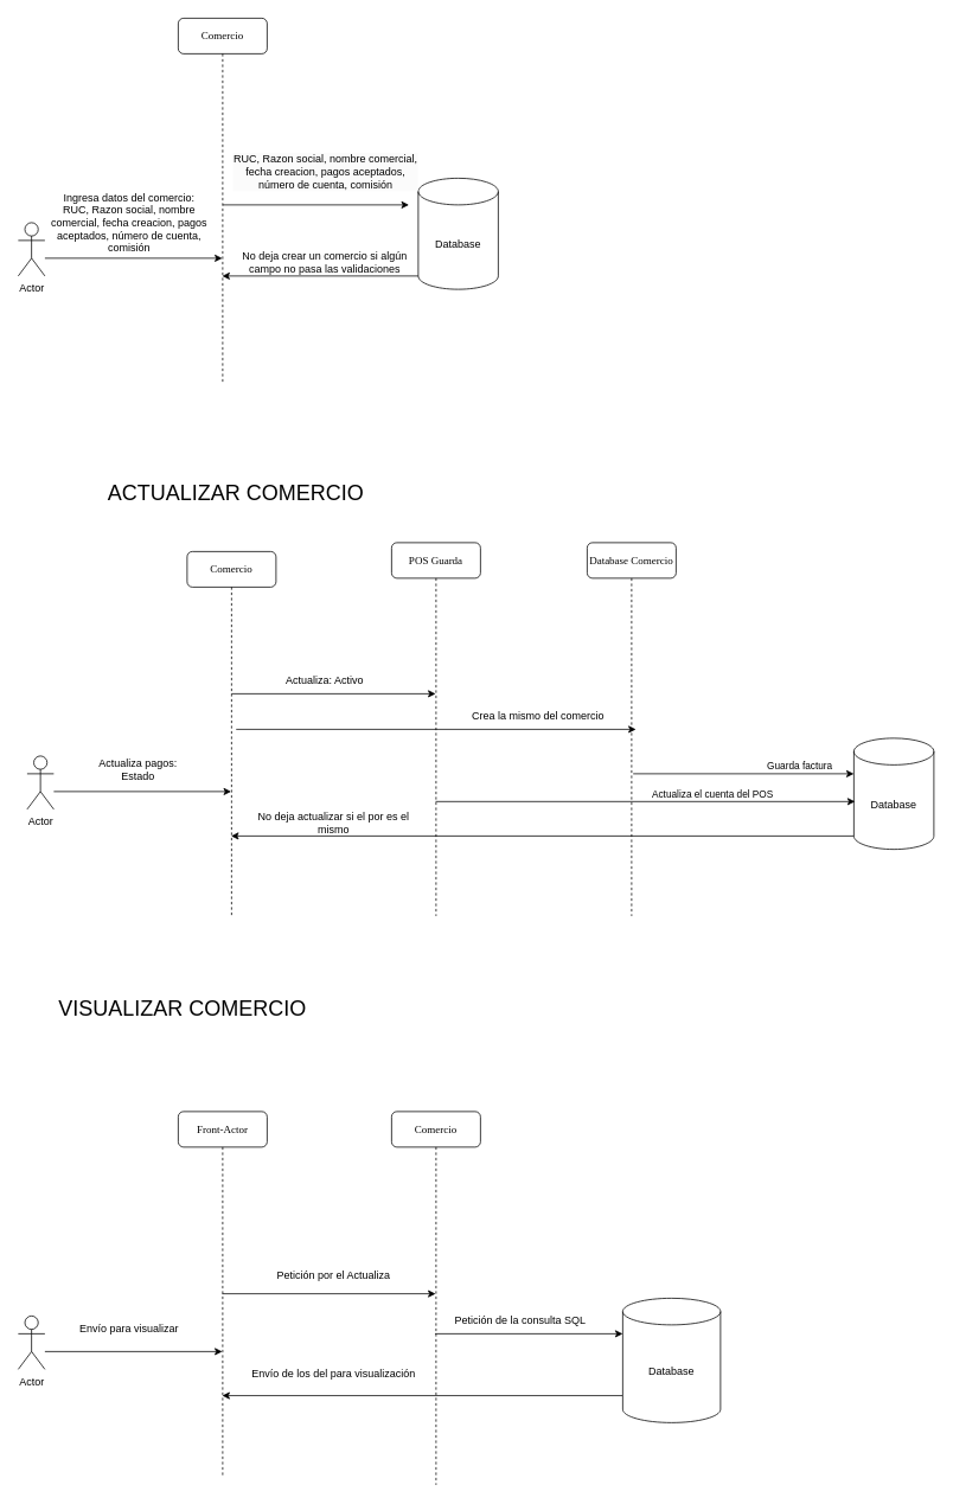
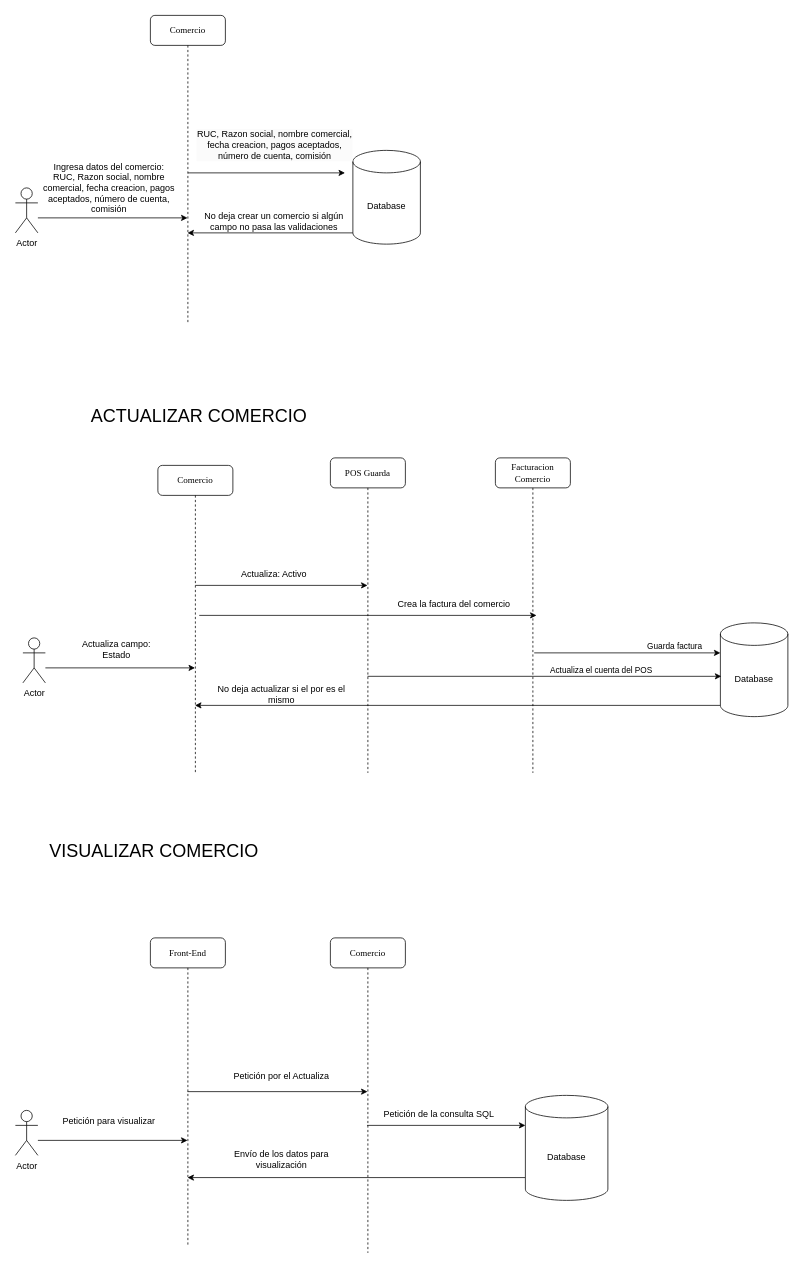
  <mxCell id="0" />
  <mxCell id="1" parent="0" />
  <mxCell id="2" value="Comercio" style="shape=umlLifeline;perimeter=lifelinePerimeter;whiteSpace=wrap;html=1;container=1;collapsible=0;recursiveResize=0;outlineConnect=0;rounded=1;shadow=0;comic=0;labelBackgroundColor=none;strokeWidth=1;fontFamily=Verdana;fontSize=12;align=center;" parent="1" vertex="1"><mxGeometry x="200" y="20" width="100" height="410" as="geometry" /></mxCell>
  <mxCell id="3" value="Actor" style="shape=umlActor;verticalLabelPosition=bottom;verticalAlign=top;html=1;outlineConnect=0;" vertex="1" parent="1"><mxGeometry x="20" y="250" width="30" height="60" as="geometry" /></mxCell>
  <mxCell id="4" value="" style="endArrow=classic;html=1;rounded=0;" edge="1" parent="1" target="2"><mxGeometry width="50" height="50" relative="1" as="geometry"><mxPoint x="50" y="290" as="sourcePoint" /><mxPoint x="210" y="300" as="targetPoint" /></mxGeometry></mxCell>
  <mxCell id="5" value="" style="endArrow=classic;html=1;rounded=0;" edge="1" parent="1"><mxGeometry width="50" height="50" relative="1" as="geometry"><mxPoint x="250" y="230" as="sourcePoint" /><mxPoint x="459.5" y="230" as="targetPoint" /></mxGeometry></mxCell>
  <mxCell id="6" value="Ingresa datos del comercio:&lt;div&gt;RUC, Razon social, nombre comercial, fecha creacion, pagos aceptados, número de cuenta, comisión&lt;/div&gt;" style="text;strokeColor=none;align=center;fillColor=none;html=1;verticalAlign=middle;whiteSpace=wrap;rounded=0;" vertex="1" parent="1"><mxGeometry x="50" y="235" width="190" height="30" as="geometry" /></mxCell>
  <mxCell id="7" value="Database" style="shape=cylinder3;whiteSpace=wrap;html=1;boundedLbl=1;backgroundOutline=1;size=15;" vertex="1" parent="1"><mxGeometry x="470" y="200" width="90" height="125" as="geometry" /></mxCell>
  <mxCell id="8" value="" style="endArrow=classic;html=1;rounded=0;exitX=0;exitY=1;exitDx=0;exitDy=-15;exitPerimeter=0;" edge="1" parent="1" source="7" target="2"><mxGeometry width="50" height="50" relative="1" as="geometry"><mxPoint x="410.75" y="308.75" as="sourcePoint" /><mxPoint x="260" y="309" as="targetPoint" /></mxGeometry></mxCell>
  <mxCell id="9" value="No deja crear un comercio si algún campo no pasa las validaciones" style="text;strokeColor=none;align=center;fillColor=none;html=1;verticalAlign=middle;whiteSpace=wrap;rounded=0;" vertex="1" parent="1"><mxGeometry x="270" y="280" width="190" height="30" as="geometry" /></mxCell>
  <mxCell id="10" value="&lt;font style=&quot;font-size: 24px;&quot;&gt;ACTUALIZAR COMERCIO&lt;/font&gt;" style="text;strokeColor=none;align=center;fillColor=none;html=1;verticalAlign=middle;whiteSpace=wrap;rounded=0;" vertex="1" parent="1"><mxGeometry x="95" y="510" width="340" height="90" as="geometry" /></mxCell>
  <mxCell id="11" value="Comercio" style="shape=umlLifeline;perimeter=lifelinePerimeter;whiteSpace=wrap;html=1;container=1;collapsible=0;recursiveResize=0;outlineConnect=0;rounded=1;shadow=0;comic=0;labelBackgroundColor=none;strokeWidth=1;fontFamily=Verdana;fontSize=12;align=center;" vertex="1" parent="1"><mxGeometry x="210" y="620" width="100" height="410" as="geometry" /></mxCell>
  <mxCell id="12" value="Actor" style="shape=umlActor;verticalLabelPosition=bottom;verticalAlign=top;html=1;outlineConnect=0;" vertex="1" parent="1"><mxGeometry x="30" y="850" width="30" height="60" as="geometry" /></mxCell>
  <mxCell id="13" value="" style="endArrow=classic;html=1;rounded=0;" edge="1" parent="1" target="11"><mxGeometry width="50" height="50" relative="1" as="geometry"><mxPoint x="60" y="890" as="sourcePoint" /><mxPoint x="220" y="900" as="targetPoint" /></mxGeometry></mxCell>
  <mxCell id="14" value="" style="endArrow=classic;html=1;rounded=0;" edge="1" parent="1"><mxGeometry width="50" height="50" relative="1" as="geometry"><mxPoint x="260" y="780" as="sourcePoint" /><mxPoint x="489.5" y="780" as="targetPoint" /></mxGeometry></mxCell>
- <mxCell id="15" value="Actualiza pagos:&lt;div&gt;Estado&lt;/div&gt;" style="text;strokeColor=none;align=center;fillColor=none;html=1;verticalAlign=middle;whiteSpace=wrap;rounded=0;" vertex="1" parent="1"><mxGeometry x="60" y="850" width="190" height="30" as="geometry" /></mxCell>
+ <mxCell id="15" value="Actualiza campo:&lt;div&gt;Estado&lt;/div&gt;" style="text;strokeColor=none;align=center;fillColor=none;html=1;verticalAlign=middle;whiteSpace=wrap;rounded=0;" vertex="1" parent="1"><mxGeometry x="60" y="850" width="190" height="30" as="geometry" /></mxCell>
  <mxCell id="16" value="Database" style="shape=cylinder3;whiteSpace=wrap;html=1;boundedLbl=1;backgroundOutline=1;size=15;" vertex="1" parent="1"><mxGeometry x="960" y="830" width="90" height="125" as="geometry" /></mxCell>
  <mxCell id="17" value="&lt;div style=&quot;forced-color-adjust: none; color: rgb(0, 0, 0); font-family: Helvetica; font-size: 12px; font-style: normal; font-variant-ligatures: normal; font-variant-caps: normal; font-weight: 400; letter-spacing: normal; orphans: 2; text-align: center; text-indent: 0px; text-transform: none; widows: 2; word-spacing: 0px; -webkit-text-stroke-width: 0px; white-space: normal; background-color: rgb(251, 251, 251); text-decoration-thickness: initial; text-decoration-style: initial; text-decoration-color: initial;&quot;&gt;RUC, Razon social, nombre comercial, fecha creacion, pagos aceptados, número de cuenta, comisión&lt;/div&gt;" style="text;whiteSpace=wrap;html=1;" vertex="1" parent="1"><mxGeometry x="260" y="165" width="210" height="70" as="geometry" /></mxCell>
  <mxCell id="18" value="&lt;span style=&quot;background-color: transparent; color: light-dark(rgb(0, 0, 0), rgb(255, 255, 255));&quot;&gt;Actualiza: Activo&lt;/span&gt;" style="text;strokeColor=none;align=center;fillColor=none;html=1;verticalAlign=middle;whiteSpace=wrap;rounded=0;" vertex="1" parent="1"><mxGeometry x="270" y="750" width="190" height="30" as="geometry" /></mxCell>
  <mxCell id="19" value="POS Guarda" style="shape=umlLifeline;perimeter=lifelinePerimeter;whiteSpace=wrap;html=1;container=1;collapsible=0;recursiveResize=0;outlineConnect=0;rounded=1;shadow=0;comic=0;labelBackgroundColor=none;strokeWidth=1;fontFamily=Verdana;fontSize=12;align=center;" vertex="1" parent="1"><mxGeometry x="440" y="610" width="100" height="420" as="geometry" /></mxCell>
  <mxCell id="20" value="" style="endArrow=classic;html=1;rounded=0;" edge="1" parent="19"><mxGeometry width="50" height="50" relative="1" as="geometry"><mxPoint x="-174.854" y="210" as="sourcePoint" /><mxPoint x="274.86" y="210" as="targetPoint" /></mxGeometry></mxCell>
  <mxCell id="21" value="No deja actualizar si el por es el mismo" style="text;strokeColor=none;align=center;fillColor=none;html=1;verticalAlign=middle;whiteSpace=wrap;rounded=0;" vertex="1" parent="1"><mxGeometry x="270" y="910" width="210" height="30" as="geometry" /></mxCell>
  <mxCell id="22" value="" style="endArrow=classic;html=1;rounded=0;exitX=0;exitY=1;exitDx=0;exitDy=-15;exitPerimeter=0;" edge="1" parent="1" source="16" target="11"><mxGeometry width="50" height="50" relative="1" as="geometry"><mxPoint x="490" y="950" as="sourcePoint" /><mxPoint x="540" y="900" as="targetPoint" /></mxGeometry></mxCell>
- <mxCell id="23" value="Database Comercio" style="shape=umlLifeline;perimeter=lifelinePerimeter;whiteSpace=wrap;html=1;container=1;collapsible=0;recursiveResize=0;outlineConnect=0;rounded=1;shadow=0;comic=0;labelBackgroundColor=none;strokeWidth=1;fontFamily=Verdana;fontSize=12;align=center;" vertex="1" parent="1"><mxGeometry x="660" y="610" width="100" height="420" as="geometry" /></mxCell>
- <mxCell id="24" value="Crea la mismo del comercio" style="text;strokeColor=none;align=center;fillColor=none;html=1;verticalAlign=middle;whiteSpace=wrap;rounded=0;" vertex="1" parent="1"><mxGeometry x="510" y="790" width="190" height="30" as="geometry" /></mxCell>
+ <mxCell id="23" value="Facturacion Comercio" style="shape=umlLifeline;perimeter=lifelinePerimeter;whiteSpace=wrap;html=1;container=1;collapsible=0;recursiveResize=0;outlineConnect=0;rounded=1;shadow=0;comic=0;labelBackgroundColor=none;strokeWidth=1;fontFamily=Verdana;fontSize=12;align=center;" vertex="1" parent="1"><mxGeometry x="660" y="610" width="100" height="420" as="geometry" /></mxCell>
+ <mxCell id="24" value="Crea la factura del comercio" style="text;strokeColor=none;align=center;fillColor=none;html=1;verticalAlign=middle;whiteSpace=wrap;rounded=0;" vertex="1" parent="1"><mxGeometry x="510" y="790" width="190" height="30" as="geometry" /></mxCell>
  <mxCell id="25" value="" style="endArrow=classic;html=1;rounded=0;entryX=0.014;entryY=0.57;entryDx=0;entryDy=0;entryPerimeter=0;" edge="1" parent="1" source="19" target="16"><mxGeometry width="50" height="50" relative="1" as="geometry"><mxPoint x="630" y="740" as="sourcePoint" /><mxPoint x="680" y="690" as="targetPoint" /></mxGeometry></mxCell>
  <mxCell id="26" value="" style="endArrow=classic;html=1;rounded=0;entryX=-0.028;entryY=0.39;entryDx=0;entryDy=0;entryPerimeter=0;" edge="1" parent="1"><mxGeometry width="50" height="50" relative="1" as="geometry"><mxPoint x="711.77" y="870" as="sourcePoint" /><mxPoint x="960" y="870" as="targetPoint" /></mxGeometry></mxCell>
  <mxCell id="27" value="Guarda factura" style="edgeLabel;html=1;align=center;verticalAlign=middle;resizable=0;points=[];" vertex="1" connectable="0" parent="26"><mxGeometry x="0.325" y="4" relative="1" as="geometry"><mxPoint x="23" y="-6" as="offset" /></mxGeometry></mxCell>
  <mxCell id="28" value="Actualiza el cuenta del POS" style="edgeLabel;html=1;align=center;verticalAlign=middle;resizable=0;points=[];" vertex="1" connectable="0" parent="1"><mxGeometry x="800" y="892.5" as="geometry" /></mxCell>
  <mxCell id="29" value="&lt;font style=&quot;font-size: 24px;&quot;&gt;VISUALIZAR COMERCIO&lt;/font&gt;" style="text;strokeColor=none;align=center;fillColor=none;html=1;verticalAlign=middle;whiteSpace=wrap;rounded=0;" vertex="1" parent="1"><mxGeometry x="35" y="1090" width="340" height="90" as="geometry" /></mxCell>
- <mxCell id="30" value="Front-Actor" style="shape=umlLifeline;perimeter=lifelinePerimeter;whiteSpace=wrap;html=1;container=1;collapsible=0;recursiveResize=0;outlineConnect=0;rounded=1;shadow=0;comic=0;labelBackgroundColor=none;strokeWidth=1;fontFamily=Verdana;fontSize=12;align=center;" vertex="1" parent="1"><mxGeometry x="200" y="1250" width="100" height="410" as="geometry" /></mxCell>
+ <mxCell id="30" value="Front-End" style="shape=umlLifeline;perimeter=lifelinePerimeter;whiteSpace=wrap;html=1;container=1;collapsible=0;recursiveResize=0;outlineConnect=0;rounded=1;shadow=0;comic=0;labelBackgroundColor=none;strokeWidth=1;fontFamily=Verdana;fontSize=12;align=center;" vertex="1" parent="1"><mxGeometry x="200" y="1250" width="100" height="410" as="geometry" /></mxCell>
  <mxCell id="31" value="Actor" style="shape=umlActor;verticalLabelPosition=bottom;verticalAlign=top;html=1;outlineConnect=0;" vertex="1" parent="1"><mxGeometry x="20" y="1480" width="30" height="60" as="geometry" /></mxCell>
  <mxCell id="32" value="" style="endArrow=classic;html=1;rounded=0;" edge="1" parent="1" target="30"><mxGeometry width="50" height="50" relative="1" as="geometry"><mxPoint x="50" y="1520" as="sourcePoint" /><mxPoint x="210" y="1530" as="targetPoint" /></mxGeometry></mxCell>
- <mxCell id="33" value="Envío para visualizar" style="text;strokeColor=none;align=center;fillColor=none;html=1;verticalAlign=middle;whiteSpace=wrap;rounded=0;" vertex="1" parent="1"><mxGeometry x="50" y="1480" width="190" height="30" as="geometry" /></mxCell>
+ <mxCell id="33" value="Petición para visualizar" style="text;strokeColor=none;align=center;fillColor=none;html=1;verticalAlign=middle;whiteSpace=wrap;rounded=0;" vertex="1" parent="1"><mxGeometry x="50" y="1480" width="190" height="30" as="geometry" /></mxCell>
  <mxCell id="34" value="Database" style="shape=cylinder3;whiteSpace=wrap;html=1;boundedLbl=1;backgroundOutline=1;size=15;" vertex="1" parent="1"><mxGeometry x="700" y="1460" width="110" height="140" as="geometry" /></mxCell>
  <mxCell id="35" value="Comercio" style="shape=umlLifeline;perimeter=lifelinePerimeter;whiteSpace=wrap;html=1;container=1;collapsible=0;recursiveResize=0;outlineConnect=0;rounded=1;shadow=0;comic=0;labelBackgroundColor=none;strokeWidth=1;fontFamily=Verdana;fontSize=12;align=center;" vertex="1" parent="1"><mxGeometry x="440" y="1250" width="100" height="420" as="geometry" /></mxCell>
  <mxCell id="36" value="" style="endArrow=classic;html=1;rounded=0;" edge="1" parent="1" source="30" target="35"><mxGeometry width="50" height="50" relative="1" as="geometry"><mxPoint x="120" y="1490" as="sourcePoint" /><mxPoint x="170" y="1440" as="targetPoint" /></mxGeometry></mxCell>
  <mxCell id="37" value="Petición por el Actualiza" style="text;strokeColor=none;align=center;fillColor=none;html=1;verticalAlign=middle;whiteSpace=wrap;rounded=0;" vertex="1" parent="1"><mxGeometry x="280" y="1420" width="190" height="30" as="geometry" /></mxCell>
  <mxCell id="38" value="" style="endArrow=classic;html=1;rounded=0;entryX=0;entryY=0.5;entryDx=0;entryDy=0;entryPerimeter=0;" edge="1" parent="1"><mxGeometry width="50" height="50" relative="1" as="geometry"><mxPoint x="488.833" y="1500" as="sourcePoint" /><mxPoint x="700" y="1500" as="targetPoint" /></mxGeometry></mxCell>
  <mxCell id="39" value="Petición de la consulta SQL" style="text;strokeColor=none;align=center;fillColor=none;html=1;verticalAlign=middle;whiteSpace=wrap;rounded=0;" vertex="1" parent="1"><mxGeometry x="490" y="1470" width="190" height="30" as="geometry" /></mxCell>
  <mxCell id="40" value="" style="endArrow=classic;html=1;rounded=0;exitX=-0.004;exitY=0.783;exitDx=0;exitDy=0;exitPerimeter=0;" edge="1" parent="1" source="34" target="30"><mxGeometry width="50" height="50" relative="1" as="geometry"><mxPoint x="530" y="1610" as="sourcePoint" /><mxPoint x="580" y="1560" as="targetPoint" /></mxGeometry></mxCell>
- <mxCell id="41" value="Envío de los del para visualización" style="text;strokeColor=none;align=center;fillColor=none;html=1;verticalAlign=middle;whiteSpace=wrap;rounded=0;" vertex="1" parent="1"><mxGeometry x="280" y="1530" width="190" height="30" as="geometry" /></mxCell>
+ <mxCell id="41" value="Envío de los datos para visualización" style="text;strokeColor=none;align=center;fillColor=none;html=1;verticalAlign=middle;whiteSpace=wrap;rounded=0;" vertex="1" parent="1"><mxGeometry x="280" y="1530" width="190" height="30" as="geometry" /></mxCell>
